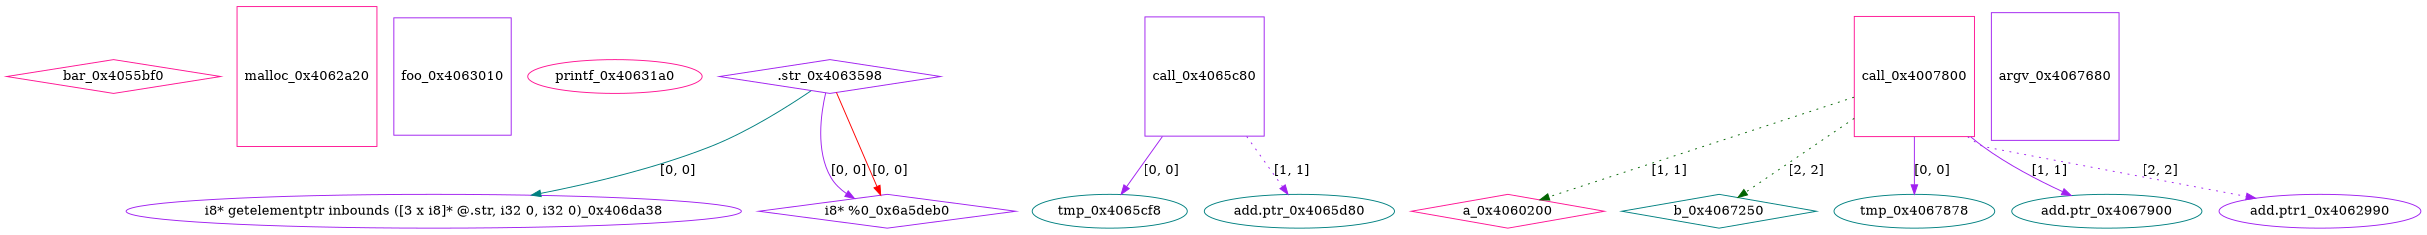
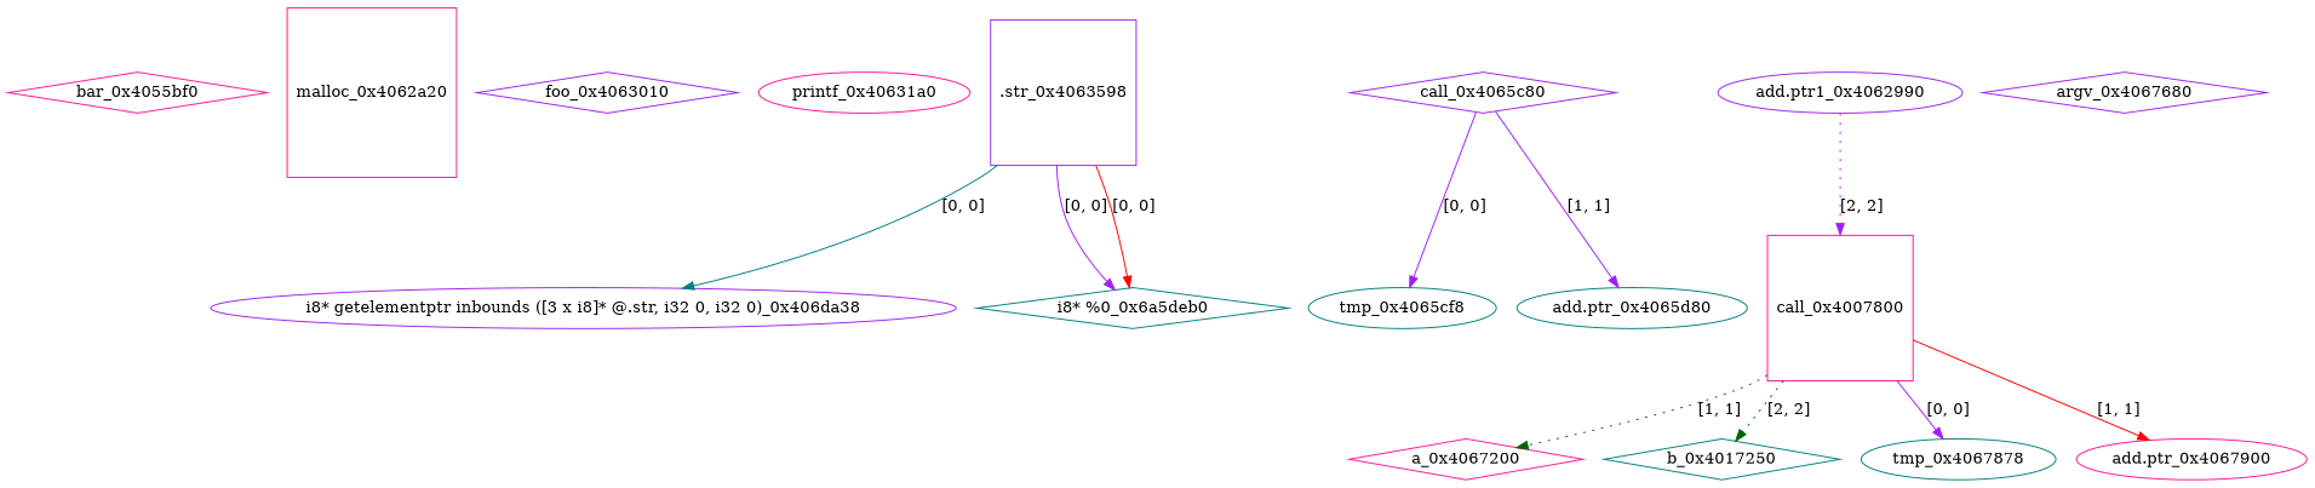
  digraph {
    node [color=purple shape=ellipse]
    edge [color=purple style=solid]
    bar_0x4055bf0 [color=deeppink shape=diamond]
    malloc_0x4062a20 [color=deeppink shape=square]
-   foo_0x4063010 [shape=square]
+   foo_0x4063010 [shape=diamond]
    printf_0x40631a0 [color=deeppink]
    "i8* getelementptr inbounds ([3 x i8]* @.str, i32 0, i32 0)_0x406da38"
-   ".str_0x4063598" [shape=diamond]
-   "i8* %0_0x6a5deb0" [shape=diamond]
+   ".str_0x4063598" [shape=square]
+   "i8* %0_0x6a5deb0" [color=teal shape=diamond]
    tmp_0x4065cf8 [color=teal]
-   call_0x4065c80 [shape=square]
+   call_0x4065c80 [shape=diamond]
    "add.ptr_0x4065d80" [color=teal]
-   a_0x4067200 [color=deeppink shape=diamond label=a_0x4060200]
+   a_0x4067200 [color=deeppink shape=diamond]
    n12 [color=deeppink label=call_0x4007800 shape=square]
-   b_0x4067250 [color=teal shape=diamond]
+   b_0x4067250 [color=teal shape=diamond label=b_0x4017250]
    tmp_0x4067878 [color=teal]
-   "add.ptr_0x4067900" [color=teal]
+   "add.ptr_0x4067900" [color=deeppink]
    n16 [label="add.ptr1_0x4062990"]
-   argv_0x4067680 [shape=square]
+   argv_0x4067680 [shape=diamond]
    ".str_0x4063598" -> "i8* getelementptr inbounds ([3 x i8]* @.str, i32 0, i32 0)_0x406da38" [color=teal label="[0, 0]"]
    ".str_0x4063598" -> "i8* %0_0x6a5deb0" [label="[0, 0]"]
    ".str_0x4063598" -> "i8* %0_0x6a5deb0" [color=red label="[0, 0]"]
    call_0x4065c80 -> tmp_0x4065cf8 [label="[0, 0]"]
-   call_0x4065c80 -> "add.ptr_0x4065d80" [label="[1, 1]" style=dotted]
+   call_0x4065c80 -> "add.ptr_0x4065d80" [label="[1, 1]"]
    n12 -> a_0x4067200 [color=darkgreen label="[1, 1]" style=dotted]
    n12 -> b_0x4067250 [color=darkgreen label="[2, 2]" style=dotted]
    n12 -> tmp_0x4067878 [label="[0, 0]"]
-   n12 -> "add.ptr_0x4067900" [label="[1, 1]"]
-   n12 -> n16 [label="[2, 2]" style=dotted]
+   n12 -> "add.ptr_0x4067900" [color=red label="[1, 1]"]
+   n16 -> n12 [label="[2, 2]" style=dotted]
  }
